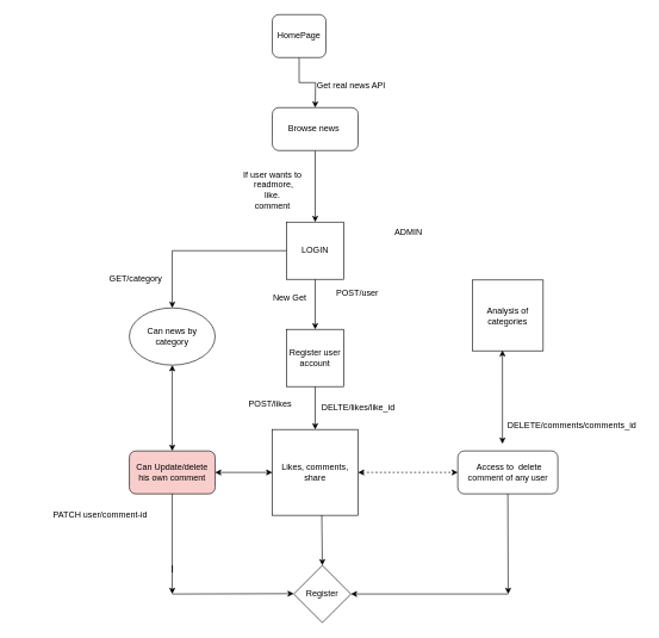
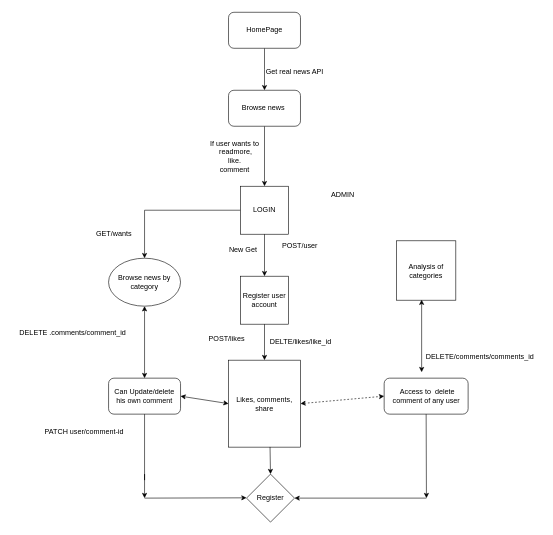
  <mxCell id="0" />
  <mxCell id="1" parent="0" />
  <mxCell id="2" style="edgeStyle=orthogonalEdgeStyle;rounded=0;orthogonalLoop=1;jettySize=auto;html=1;exitX=0.5;exitY=1;exitDx=0;exitDy=0;" edge="1" parent="1" source="3"><mxGeometry relative="1" as="geometry"><mxPoint x="440" y="150" as="targetPoint" /></mxGeometry></mxCell>
- <mxCell id="3" value="HomePage" style="rounded=1;whiteSpace=wrap;html=1;" vertex="1" parent="1"><mxGeometry x="380" y="20" width="75" height="60" as="geometry" /></mxCell>
+ <mxCell id="3" value="HomePage" style="rounded=1;whiteSpace=wrap;html=1;" vertex="1" parent="1"><mxGeometry x="380" y="20" width="120" height="60" as="geometry" /></mxCell>
  <mxCell id="4" style="edgeStyle=orthogonalEdgeStyle;rounded=0;orthogonalLoop=1;jettySize=auto;html=1;exitX=0.5;exitY=1;exitDx=0;exitDy=0;entryX=0.5;entryY=0;entryDx=0;entryDy=0;" edge="1" parent="1" source="5" target="7"><mxGeometry relative="1" as="geometry"><mxPoint x="440" y="260" as="targetPoint" /></mxGeometry></mxCell>
  <mxCell id="5" value="Browse news&amp;nbsp;" style="rounded=1;whiteSpace=wrap;html=1;" vertex="1" parent="1"><mxGeometry x="380" y="150" width="120" height="60" as="geometry" /></mxCell>
  <mxCell id="6" style="edgeStyle=orthogonalEdgeStyle;rounded=0;orthogonalLoop=1;jettySize=auto;html=1;exitX=0;exitY=0.5;exitDx=0;exitDy=0;" edge="1" parent="1" source="7" target="24"><mxGeometry relative="1" as="geometry"><mxPoint x="240" y="470" as="targetPoint" /><Array as="points"><mxPoint x="240" y="350" /></Array></mxGeometry></mxCell>
  <mxCell id="7" value="LOGIN" style="whiteSpace=wrap;html=1;rounded=0;" vertex="1" parent="1"><mxGeometry x="400" y="310" width="80" height="80" as="geometry" /></mxCell>
  <mxCell id="8" value="ADMIN" style="text;html=1;align=center;verticalAlign=middle;resizable=0;points=[];autosize=1;strokeColor=none;fillColor=none;" vertex="1" parent="1"><mxGeometry x="540" y="310" width="60" height="30" as="geometry" /></mxCell>
- <mxCell id="9" value="Likes, comments,&lt;br&gt;share" style="whiteSpace=wrap;html=1;aspect=fixed;" vertex="1" parent="1"><mxGeometry x="380" y="600" width="120" height="120" as="geometry" /></mxCell>
+ <mxCell id="9" value="Likes, comments,&lt;br&gt;share" style="whiteSpace=wrap;html=1;aspect=fixed;" vertex="1" parent="1"><mxGeometry x="380" y="600" width="120" height="145" as="geometry" /></mxCell>
  <mxCell id="10" value="&amp;nbsp;Access to&amp;nbsp; delete comment of any user" style="rounded=1;whiteSpace=wrap;html=1;" vertex="1" parent="1"><mxGeometry x="639.5" y="630" width="140" height="60" as="geometry" /></mxCell>
  <mxCell id="11" value="" style="endArrow=classic;html=1;rounded=0;" edge="1" parent="1"><mxGeometry width="50" height="50" relative="1" as="geometry"><mxPoint x="240" y="830" as="sourcePoint" /><mxPoint x="410" y="829.52" as="targetPoint" /></mxGeometry></mxCell>
- <mxCell id="12" value="Can Update/delete his own comment" style="rounded=1;whiteSpace=wrap;html=1;fillColor=#f8cecc;" vertex="1" parent="1"><mxGeometry x="180" y="630" width="120" height="60" as="geometry" /></mxCell>
+ <mxCell id="12" value="Can Update/delete his own comment" style="rounded=1;whiteSpace=wrap;html=1;" vertex="1" parent="1"><mxGeometry x="180" y="630" width="120" height="60" as="geometry" /></mxCell>
  <mxCell id="13" value="Register" style="rhombus;whiteSpace=wrap;html=1;" vertex="1" parent="1"><mxGeometry x="410" y="790" width="80" height="80" as="geometry" /></mxCell>
- <mxCell id="14" value="If user wants to&lt;br&gt;&amp;nbsp;readmore,&lt;br&gt;like.&lt;br&gt;comment" style="text;html=1;align=center;verticalAlign=middle;resizable=0;points=[];autosize=1;strokeColor=none;fillColor=none;" vertex="1" parent="1"><mxGeometry x="330" y="230" width="100" height="70" as="geometry" /></mxCell>
+ <mxCell id="14" value="If user wants to&lt;br&gt;&amp;nbsp;readmore,&lt;br&gt;like.&lt;br&gt;comment" style="text;html=1;align=center;verticalAlign=middle;resizable=0;points=[];autosize=1;strokeColor=none;fillColor=none;" vertex="1" parent="1"><mxGeometry x="340" y="225" width="100" height="70" as="geometry" /></mxCell>
  <mxCell id="15" value="Get real news API&lt;br&gt;" style="text;html=1;align=center;verticalAlign=middle;resizable=0;points=[];autosize=1;strokeColor=none;fillColor=none;" vertex="1" parent="1"><mxGeometry x="430" y="105" width="120" height="30" as="geometry" /></mxCell>
  <mxCell id="16" value="" style="endArrow=classic;html=1;rounded=0;entryX=0.5;entryY=0;entryDx=0;entryDy=0;exitX=0.5;exitY=1;exitDx=0;exitDy=0;" edge="1" parent="1" source="7"><mxGeometry width="50" height="50" relative="1" as="geometry"><mxPoint x="450" y="370" as="sourcePoint" /><mxPoint x="440" y="460" as="targetPoint" /></mxGeometry></mxCell>
  <mxCell id="17" value="New Get" style="text;html=1;align=center;verticalAlign=middle;resizable=0;points=[];autosize=1;strokeColor=none;fillColor=none;" vertex="1" parent="1"><mxGeometry x="364" y="401" width="80" height="30" as="geometry" /></mxCell>
  <mxCell id="18" value="Register user account" style="whiteSpace=wrap;html=1;aspect=fixed;" vertex="1" parent="1"><mxGeometry x="400" y="460" width="80" height="80" as="geometry" /></mxCell>
  <mxCell id="19" value="" style="endArrow=classic;html=1;rounded=0;entryX=0.5;entryY=0;entryDx=0;entryDy=0;exitX=0.5;exitY=1;exitDx=0;exitDy=0;" edge="1" parent="1" source="18" target="9"><mxGeometry width="50" height="50" relative="1" as="geometry"><mxPoint x="450" y="550" as="sourcePoint" /><mxPoint x="500" y="500" as="targetPoint" /></mxGeometry></mxCell>
  <mxCell id="20" value="" style="endArrow=classic;html=1;rounded=0;exitX=0.5;exitY=1;exitDx=0;exitDy=0;" edge="1" parent="1" source="10"><mxGeometry width="50" height="50" relative="1" as="geometry"><mxPoint x="720" y="780" as="sourcePoint" /><mxPoint x="710" y="830" as="targetPoint" /></mxGeometry></mxCell>
  <mxCell id="21" value="" style="endArrow=classic;html=1;rounded=0;entryX=1;entryY=0.5;entryDx=0;entryDy=0;" edge="1" parent="1" target="13"><mxGeometry width="50" height="50" relative="1" as="geometry"><mxPoint x="710" y="830" as="sourcePoint" /><mxPoint x="620" y="805" as="targetPoint" /></mxGeometry></mxCell>
  <mxCell id="22" value="" style="endArrow=classic;html=1;rounded=0;exitX=0.5;exitY=1;exitDx=0;exitDy=0;" edge="1" parent="1" source="12"><mxGeometry width="50" height="50" relative="1" as="geometry"><mxPoint x="210" y="800" as="sourcePoint" /><mxPoint x="240" y="830" as="targetPoint" /><Array as="points"><mxPoint x="240" y="800" /><mxPoint x="240" y="790" /></Array></mxGeometry></mxCell>
  <mxCell id="23" value="" style="endArrow=classic;html=1;rounded=0;exitX=0.577;exitY=0.998;exitDx=0;exitDy=0;exitPerimeter=0;entryX=0.5;entryY=0;entryDx=0;entryDy=0;" edge="1" parent="1" source="9" target="13"><mxGeometry width="50" height="50" relative="1" as="geometry"><mxPoint x="450" y="720" as="sourcePoint" /><mxPoint x="450" y="780" as="targetPoint" /></mxGeometry></mxCell>
- <mxCell id="24" value="Can news by category" style="ellipse;whiteSpace=wrap;html=1;" vertex="1" parent="1"><mxGeometry x="180" y="430" width="120" height="80" as="geometry" /></mxCell>
+ <mxCell id="24" value="Browse news by category" style="ellipse;whiteSpace=wrap;html=1;" vertex="1" parent="1"><mxGeometry x="180" y="430" width="120" height="80" as="geometry" /></mxCell>
  <mxCell id="25" value="" style="endArrow=classic;startArrow=classic;html=1;rounded=0;exitX=0.5;exitY=0;exitDx=0;exitDy=0;entryX=0.5;entryY=1;entryDx=0;entryDy=0;" edge="1" parent="1" source="12" target="24"><mxGeometry width="50" height="50" relative="1" as="geometry"><mxPoint x="220" y="590" as="sourcePoint" /><mxPoint x="270" y="540" as="targetPoint" /></mxGeometry></mxCell>
  <mxCell id="26" value="" style="endArrow=classic;startArrow=classic;html=1;rounded=0;entryX=0;entryY=0.5;entryDx=0;entryDy=0;" edge="1" parent="1" target="9"><mxGeometry width="50" height="50" relative="1" as="geometry"><mxPoint x="300" y="660" as="sourcePoint" /><mxPoint x="350" y="610" as="targetPoint" /></mxGeometry></mxCell>
  <mxCell id="27" value="" style="endArrow=classic;startArrow=classic;html=1;rounded=0;entryX=0;entryY=0.5;entryDx=0;entryDy=0;exitX=1;exitY=0.5;exitDx=0;exitDy=0;dashed=1;" edge="1" parent="1" source="9" target="10"><mxGeometry width="50" height="50" relative="1" as="geometry"><mxPoint x="540" y="690" as="sourcePoint" /><mxPoint x="590" y="640" as="targetPoint" /></mxGeometry></mxCell>
- <mxCell id="28" value="Analysis of categories" style="whiteSpace=wrap;html=1;aspect=fixed;" vertex="1" parent="1"><mxGeometry x="660" y="391" width="99" height="99" as="geometry" /></mxCell>
+ <mxCell id="28" value="Analysis of categories" style="whiteSpace=wrap;html=1;aspect=fixed;" vertex="1" parent="1"><mxGeometry x="660" y="401" width="99" height="99" as="geometry" /></mxCell>
  <mxCell id="29" value="" style="endArrow=classic;startArrow=classic;html=1;rounded=0;entryX=0.424;entryY=0.992;entryDx=0;entryDy=0;entryPerimeter=0;" edge="1" parent="1" target="28"><mxGeometry width="50" height="50" relative="1" as="geometry"><mxPoint x="702" y="620" as="sourcePoint" /><mxPoint x="720" y="540" as="targetPoint" /></mxGeometry></mxCell>
  <mxCell id="30" value="&amp;nbsp;POST/user" style="text;html=1;align=center;verticalAlign=middle;resizable=0;points=[];autosize=1;strokeColor=none;fillColor=none;" vertex="1" parent="1"><mxGeometry x="452" y="395" width="90" height="30" as="geometry" /></mxCell>
- <mxCell id="31" value="&amp;nbsp;GET/category" style="text;html=1;align=center;verticalAlign=middle;resizable=0;points=[];autosize=1;strokeColor=none;fillColor=none;" vertex="1" parent="1"><mxGeometry x="137" y="375" width="100" height="30" as="geometry" /></mxCell>
+ <mxCell id="31" value="&amp;nbsp;GET/wants" style="text;html=1;align=center;verticalAlign=middle;resizable=0;points=[];autosize=1;strokeColor=none;fillColor=none;" vertex="1" parent="1"><mxGeometry x="137" y="375" width="100" height="30" as="geometry" /></mxCell>
  <mxCell id="32" value="&amp;nbsp;POST/likes" style="text;html=1;align=center;verticalAlign=middle;resizable=0;points=[];autosize=1;strokeColor=none;fillColor=none;" vertex="1" parent="1"><mxGeometry x="330" y="550" width="90" height="30" as="geometry" /></mxCell>
+ <mxCell id="33" value="DELETE .comments/comment_id" style="text;html=1;align=center;verticalAlign=middle;resizable=0;points=[];autosize=1;strokeColor=none;fillColor=none;" vertex="1" parent="1"><mxGeometry x="20" y="540" width="200" height="30" as="geometry" /></mxCell>
  <mxCell id="34" value="DELTE/likes/like_id" style="text;html=1;align=center;verticalAlign=middle;resizable=0;points=[];autosize=1;strokeColor=none;fillColor=none;" vertex="1" parent="1"><mxGeometry x="435" y="555" width="130" height="30" as="geometry" /></mxCell>
  <mxCell id="35" value="DELETE/comments/comments_id" style="text;html=1;align=center;verticalAlign=middle;resizable=0;points=[];autosize=1;strokeColor=none;fillColor=none;" vertex="1" parent="1"><mxGeometry x="699" y="580" width="200" height="30" as="geometry" /></mxCell>
  <mxCell id="36" value="PATCH user/comment-id" style="text;html=1;align=center;verticalAlign=middle;resizable=0;points=[];autosize=1;strokeColor=none;fillColor=none;" vertex="1" parent="1"><mxGeometry x="44" y="705" width="190" height="30" as="geometry" /></mxCell>
